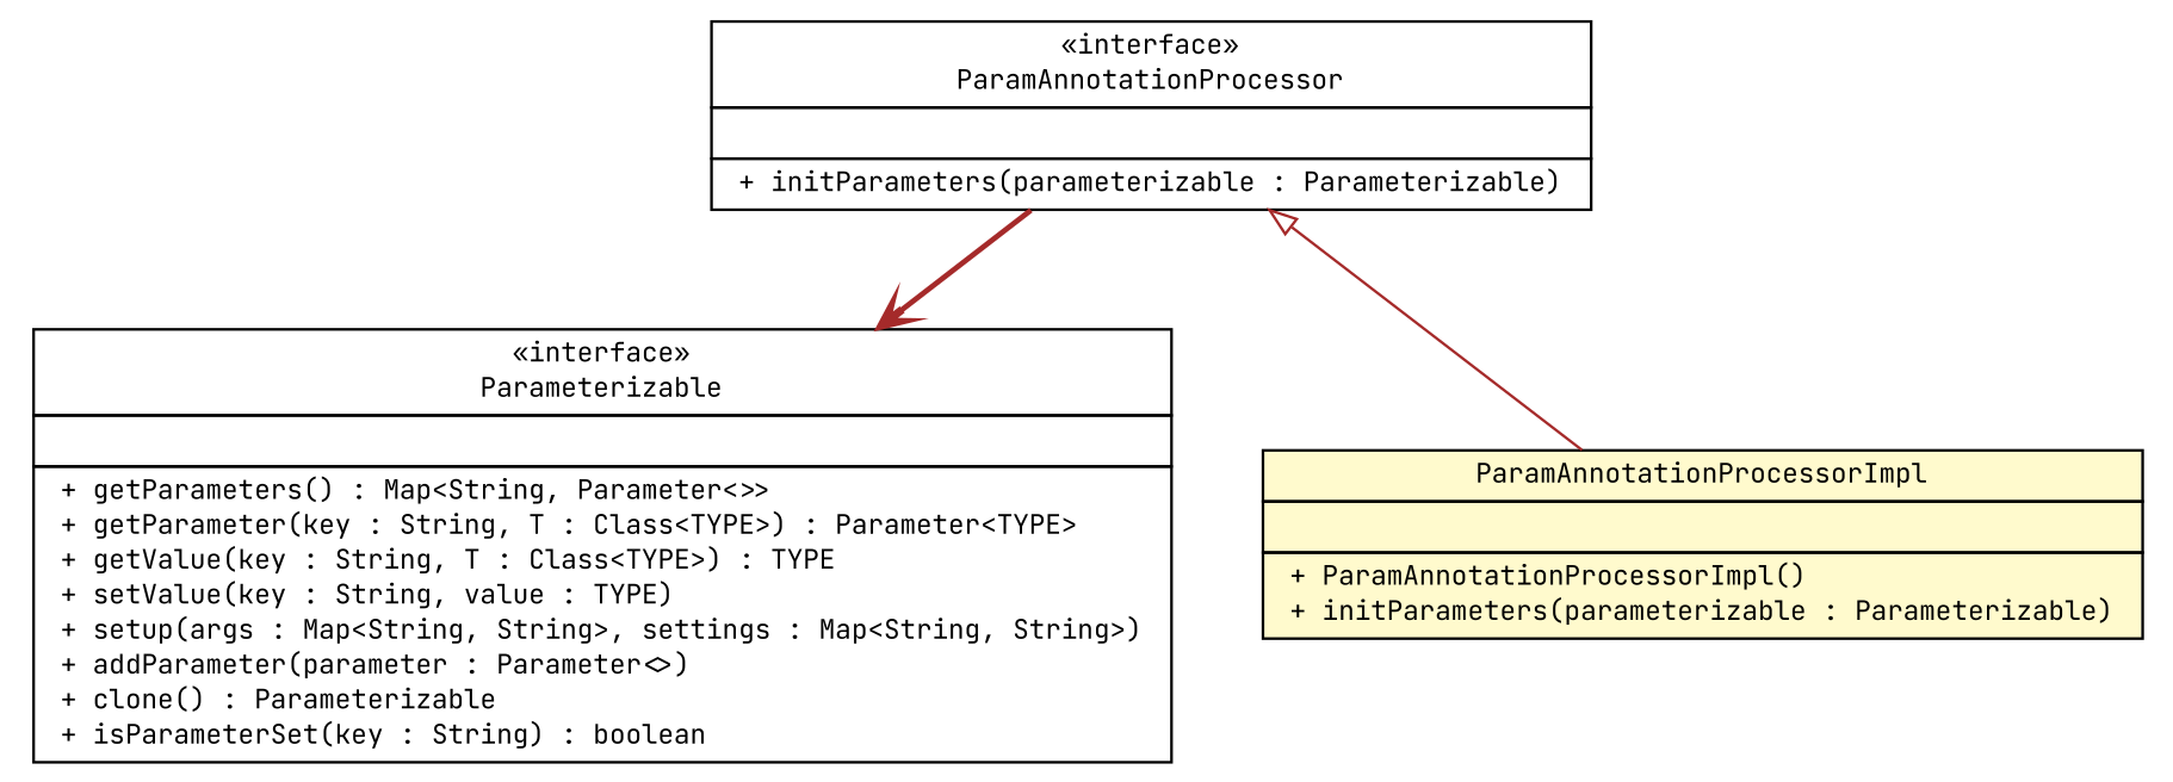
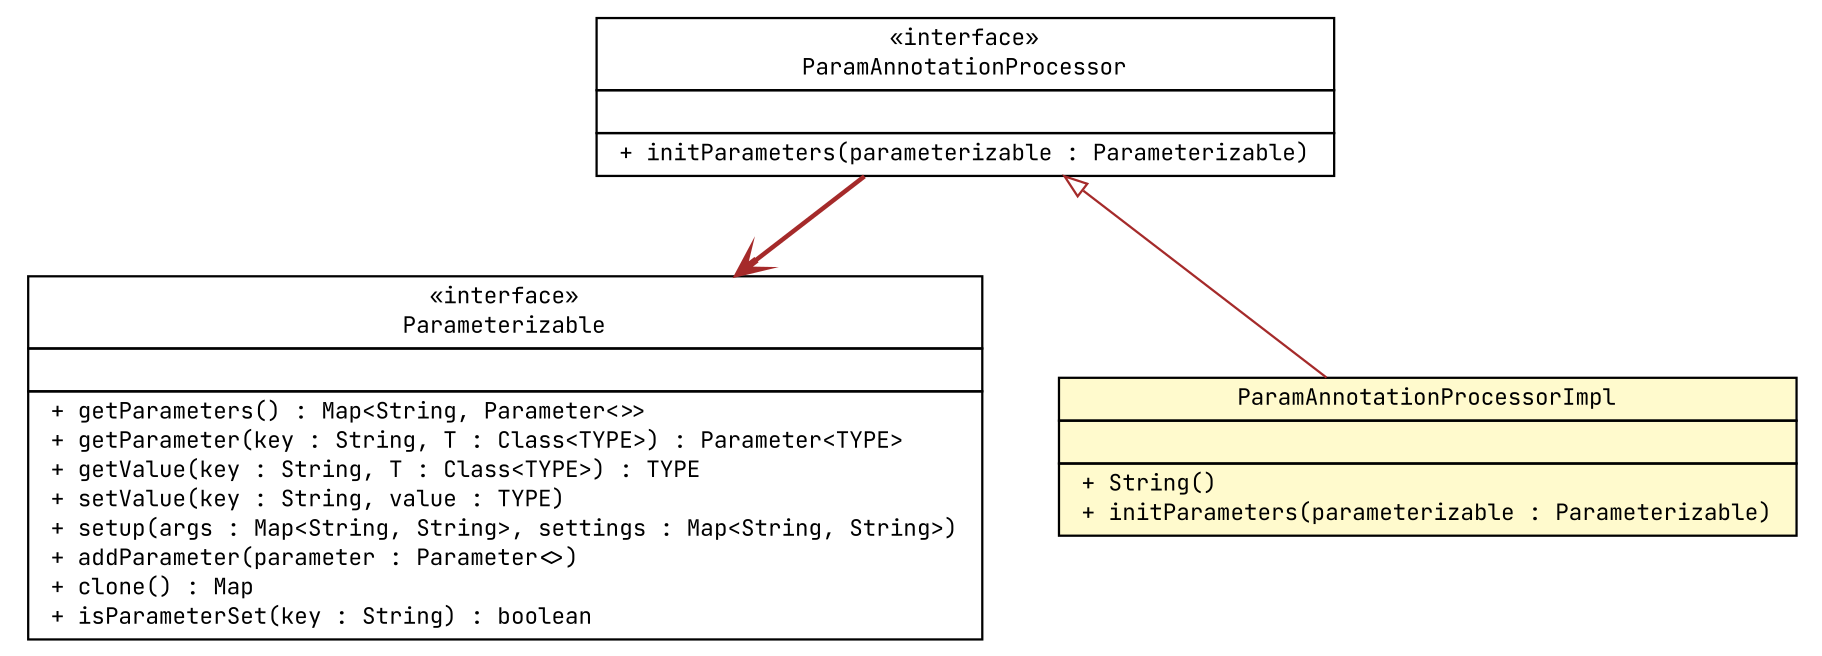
  digraph {
    fontname="JetBrains Mono"
    nodesep=0.25
    ranksep=0.5
    node [fontcolor=black fontname="JetBrains Mono" fontsize=10.0 shape=plaintext]
    edge [color=brown fontname="JetBrains Mono" headport=p labelfontname=Helvetica labelfontsize=10 tailport=p]
-   n1 [label=<<table title="com.vectorprint.configuration.parameters.Parameterizable" border="0" cellborder="1" cellspacing="0" cellpadding="2" port="p" href="../Parameterizable.html"> 		<tr><td><table border="0" cellspacing="0" cellpadding="1"> <tr><td align="center" balign="center"> &#171;interface&#187; </td></tr> <tr><td align="center" balign="center"> Parameterizable </td></tr> 		</table></td></tr> 		<tr><td><table border="0" cellspacing="0" cellpadding="1"> <tr><td align="left" balign="left">  </td></tr> 		</table></td></tr> 		<tr><td><table border="0" cellspacing="0" cellpadding="1"> <tr><td align="left" balign="left"> + getParameters() : Map&lt;String, Parameter&lt;&gt;&gt; </td></tr> <tr><td align="left" balign="left"> + getParameter(key : String, T : Class&lt;TYPE&gt;) : Parameter&lt;TYPE&gt; </td></tr> <tr><td align="left" balign="left"> + getValue(key : String, T : Class&lt;TYPE&gt;) : TYPE </td></tr> <tr><td align="left" balign="left"> + setValue(key : String, value : TYPE) </td></tr> <tr><td align="left" balign="left"> + setup(args : Map&lt;String, String&gt;, settings : Map&lt;String, String&gt;) </td></tr> <tr><td align="left" balign="left"> + addParameter(parameter : Parameter&lt;&gt;) </td></tr> <tr><td align="left" balign="left"> + clone() : Parameterizable </td></tr> <tr><td align="left" balign="left"> + isParameterSet(key : String) : boolean </td></tr> 		</table></td></tr> 		</table>>]
-   n2 [label=<<table title="com.vectorprint.configuration.parameters.annotation.ParamAnnotationProcessorImpl" border="0" cellborder="1" cellspacing="0" cellpadding="2" port="p" bgcolor="lemonChiffon" href="./ParamAnnotationProcessorImpl.html"> 		<tr><td><table border="0" cellspacing="0" cellpadding="1"> <tr><td align="center" balign="center"> ParamAnnotationProcessorImpl </td></tr> 		</table></td></tr> 		<tr><td><table border="0" cellspacing="0" cellpadding="1"> <tr><td align="left" balign="left">  </td></tr> 		</table></td></tr> 		<tr><td><table border="0" cellspacing="0" cellpadding="1"> <tr><td align="left" balign="left"> + ParamAnnotationProcessorImpl() </td></tr> <tr><td align="left" balign="left"> + initParameters(parameterizable : Parameterizable) </td></tr> 		</table></td></tr> 		</table>>]
+   n1 [label=<<table title="com.vectorprint.configuration.parameters.Parameterizable" border="0" cellborder="1" cellspacing="0" cellpadding="2" port="p" href="../Parameterizable.html"> 		<tr><td><table border="0" cellspacing="0" cellpadding="1"> <tr><td align="center" balign="center"> &#171;interface&#187; </td></tr> <tr><td align="center" balign="center"> Parameterizable </td></tr> 		</table></td></tr> 		<tr><td><table border="0" cellspacing="0" cellpadding="1"> <tr><td align="left" balign="left">  </td></tr> 		</table></td></tr> 		<tr><td><table border="0" cellspacing="0" cellpadding="1"> <tr><td align="left" balign="left"> + getParameters() : Map&lt;String, Parameter&lt;&gt;&gt; </td></tr> <tr><td align="left" balign="left"> + getParameter(key : String, T : Class&lt;TYPE&gt;) : Parameter&lt;TYPE&gt; </td></tr> <tr><td align="left" balign="left"> + getValue(key : String, T : Class&lt;TYPE&gt;) : TYPE </td></tr> <tr><td align="left" balign="left"> + setValue(key : String, value : TYPE) </td></tr> <tr><td align="left" balign="left"> + setup(args : Map&lt;String, String&gt;, settings : Map&lt;String, String&gt;) </td></tr> <tr><td align="left" balign="left"> + addParameter(parameter : Parameter&lt;&gt;) </td></tr> <tr><td align="left" balign="left"> + clone() : Map </td></tr> <tr><td align="left" balign="left"> + isParameterSet(key : String) : boolean </td></tr> 		</table></td></tr> 		</table>>]
+   n2 [label=<<table title="com.vectorprint.configuration.parameters.annotation.ParamAnnotationProcessorImpl" border="0" cellborder="1" cellspacing="0" cellpadding="2" port="p" bgcolor="lemonChiffon" href="./ParamAnnotationProcessorImpl.html"> 		<tr><td><table border="0" cellspacing="0" cellpadding="1"> <tr><td align="center" balign="center"> ParamAnnotationProcessorImpl </td></tr> 		</table></td></tr> 		<tr><td><table border="0" cellspacing="0" cellpadding="1"> <tr><td align="left" balign="left">  </td></tr> 		</table></td></tr> 		<tr><td><table border="0" cellspacing="0" cellpadding="1"> <tr><td align="left" balign="left"> + String() </td></tr> <tr><td align="left" balign="left"> + initParameters(parameterizable : Parameterizable) </td></tr> 		</table></td></tr> 		</table>>]
    n3 [label=<<table title="com.vectorprint.configuration.parameters.annotation.ParamAnnotationProcessor" border="0" cellborder="1" cellspacing="0" cellpadding="2" port="p" href="./ParamAnnotationProcessor.html"> 		<tr><td><table border="0" cellspacing="0" cellpadding="1"> <tr><td align="center" balign="center"> &#171;interface&#187; </td></tr> <tr><td align="center" balign="center"> ParamAnnotationProcessor </td></tr> 		</table></td></tr> 		<tr><td><table border="0" cellspacing="0" cellpadding="1"> <tr><td align="left" balign="left">  </td></tr> 		</table></td></tr> 		<tr><td><table border="0" cellspacing="0" cellpadding="1"> <tr><td align="left" balign="left"> + initParameters(parameterizable : Parameterizable) </td></tr> 		</table></td></tr> 		</table>>]
    n3 -> n1 [arrowhead=open fontcolor=black fontsize=10.0 style=bold]
    n3 -> n2 [arrowtail=empty dir=back fontsize=10 style=solid]
  }
